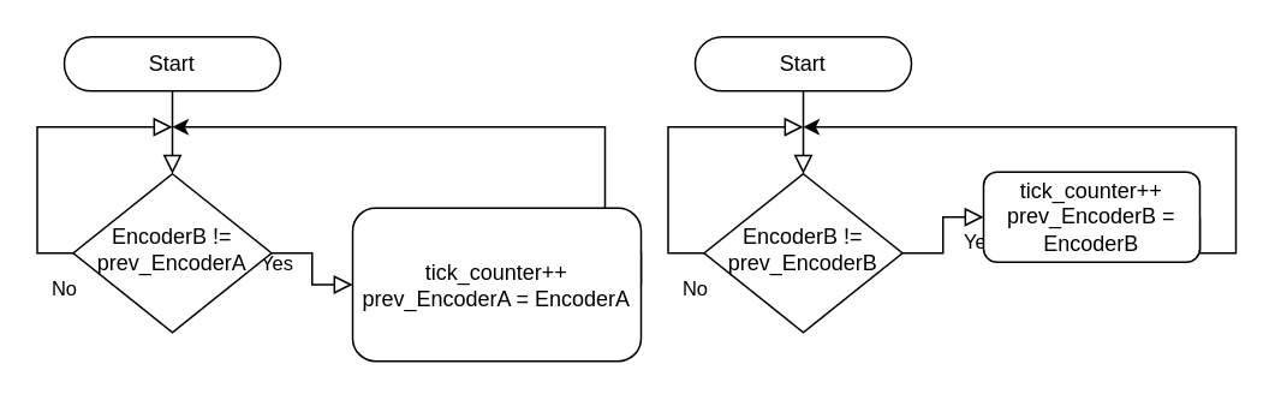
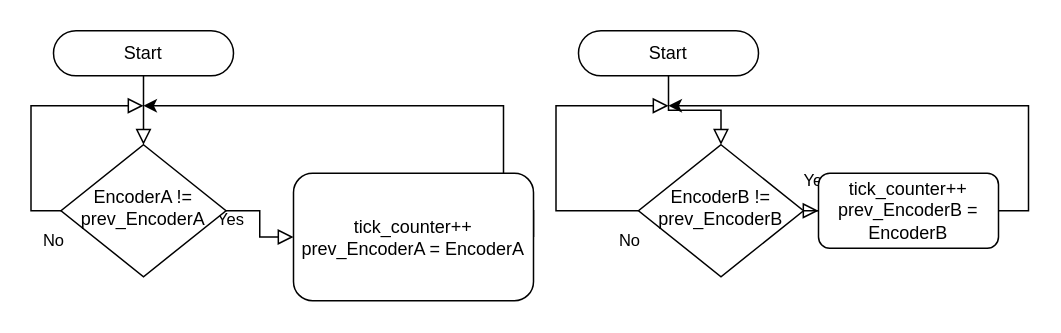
  <mxCell id="0" />
  <mxCell id="1" parent="0" />
  <mxCell id="2" value="" style="rounded=0;html=1;jettySize=auto;orthogonalLoop=1;fontSize=11;endArrow=block;endFill=0;endSize=8;strokeWidth=1;shadow=0;labelBackgroundColor=none;edgeStyle=orthogonalEdgeStyle;entryX=0.5;entryY=0;entryDx=0;entryDy=0;" parent="1" source="3" target="5" edge="1"><mxGeometry relative="1" as="geometry"><mxPoint x="95" y="100" as="targetPoint" /></mxGeometry></mxCell>
  <mxCell id="3" value="Start" style="rounded=1;whiteSpace=wrap;html=1;fontSize=12;glass=0;strokeWidth=1;shadow=0;arcSize=50;" parent="1" vertex="1"><mxGeometry x="35" y="20" width="120" height="30" as="geometry" /></mxCell>
  <mxCell id="4" value="Yes" style="edgeStyle=orthogonalEdgeStyle;rounded=0;html=1;jettySize=auto;orthogonalLoop=1;fontSize=11;endArrow=block;endFill=0;endSize=8;strokeWidth=1;shadow=0;labelBackgroundColor=none;" edge="1" parent="1" source="5" target="7"><mxGeometry x="-0.111" y="-20" relative="1" as="geometry"><mxPoint as="offset" /></mxGeometry></mxCell>
- <mxCell id="5" value="EncoderB != prev_EncoderA" style="rhombus;whiteSpace=wrap;html=1;shadow=0;fontFamily=Helvetica;fontSize=12;align=center;strokeWidth=1;spacing=6;spacingTop=-4;" vertex="1" parent="1"><mxGeometry x="40" y="96" width="110" height="88" as="geometry" /></mxCell>
+ <mxCell id="5" value="EncoderA != prev_EncoderA" style="rhombus;whiteSpace=wrap;html=1;shadow=0;fontFamily=Helvetica;fontSize=12;align=center;strokeWidth=1;spacing=6;spacingTop=-4;" vertex="1" parent="1"><mxGeometry x="40" y="96" width="110" height="88" as="geometry" /></mxCell>
  <mxCell id="6" style="edgeStyle=orthogonalEdgeStyle;rounded=0;orthogonalLoop=1;jettySize=auto;html=1;exitX=1;exitY=0.5;exitDx=0;exitDy=0;" edge="1" parent="1" source="7"><mxGeometry relative="1" as="geometry"><mxPoint x="95" y="70" as="targetPoint" /><Array as="points"><mxPoint x="335" y="140" /><mxPoint x="335" y="70" /></Array></mxGeometry></mxCell>
  <mxCell id="7" value="tick_counter++&lt;br&gt;prev_EncoderA = EncoderA" style="rounded=1;whiteSpace=wrap;html=1;fontSize=12;glass=0;strokeWidth=1;shadow=0;" vertex="1" parent="1"><mxGeometry x="195" y="115" width="160" height="85" as="geometry" /></mxCell>
  <mxCell id="8" value="No" style="rounded=0;html=1;jettySize=auto;orthogonalLoop=1;fontSize=11;endArrow=block;endFill=0;endSize=8;strokeWidth=1;shadow=0;labelBackgroundColor=none;edgeStyle=orthogonalEdgeStyle;exitX=0;exitY=0.5;exitDx=0;exitDy=0;" edge="1" parent="1" source="5"><mxGeometry x="-0.939" y="20" relative="1" as="geometry"><mxPoint as="offset" /><mxPoint x="95" y="300" as="sourcePoint" /><mxPoint x="95" y="70" as="targetPoint" /><Array as="points"><mxPoint x="20" y="140" /><mxPoint x="20" y="70" /></Array></mxGeometry></mxCell>
  <mxCell id="9" value="" style="rounded=0;html=1;jettySize=auto;orthogonalLoop=1;fontSize=11;endArrow=block;endFill=0;endSize=8;strokeWidth=1;shadow=0;labelBackgroundColor=none;edgeStyle=orthogonalEdgeStyle;entryX=0.5;entryY=0;entryDx=0;entryDy=0;" edge="1" parent="1" source="10" target="12"><mxGeometry relative="1" as="geometry"><mxPoint x="450" y="90" as="targetPoint" /></mxGeometry></mxCell>
  <mxCell id="10" value="Start" style="rounded=1;whiteSpace=wrap;html=1;fontSize=12;glass=0;strokeWidth=1;shadow=0;arcSize=50;" vertex="1" parent="1"><mxGeometry x="385" y="20" width="120" height="30" as="geometry" /></mxCell>
  <mxCell id="11" value="Yes" style="edgeStyle=orthogonalEdgeStyle;rounded=0;html=1;jettySize=auto;orthogonalLoop=1;fontSize=11;endArrow=block;endFill=0;endSize=8;strokeWidth=1;shadow=0;labelBackgroundColor=none;" edge="1" parent="1" source="12" target="14"><mxGeometry x="-0.111" y="-20" relative="1" as="geometry"><mxPoint as="offset" /></mxGeometry></mxCell>
- <mxCell id="12" value="EncoderB != prev_EncoderB" style="rhombus;whiteSpace=wrap;html=1;shadow=0;fontFamily=Helvetica;fontSize=12;align=center;strokeWidth=1;spacing=6;spacingTop=-4;" vertex="1" parent="1"><mxGeometry x="390" y="96" width="110" height="88" as="geometry" /></mxCell>
+ <mxCell id="12" value="EncoderB != prev_EncoderB" style="rhombus;whiteSpace=wrap;html=1;shadow=0;fontFamily=Helvetica;fontSize=12;align=center;strokeWidth=1;spacing=6;spacingTop=-4;" vertex="1" parent="1"><mxGeometry x="425" y="96" width="110" height="88" as="geometry" /></mxCell>
  <mxCell id="13" style="edgeStyle=orthogonalEdgeStyle;rounded=0;orthogonalLoop=1;jettySize=auto;html=1;exitX=1;exitY=0.5;exitDx=0;exitDy=0;" edge="1" parent="1" source="14"><mxGeometry relative="1" as="geometry"><mxPoint x="445" y="70" as="targetPoint" /><Array as="points"><mxPoint x="685" y="140" /><mxPoint x="685" y="70" /></Array></mxGeometry></mxCell>
- <mxCell id="14" value="tick_counter++&lt;br&gt;prev_EncoderB = EncoderB" style="rounded=1;whiteSpace=wrap;html=1;fontSize=12;glass=0;strokeWidth=1;shadow=0;" vertex="1" parent="1"><mxGeometry x="545" y="95" width="120" height="50" as="geometry" /></mxCell>
+ <mxCell id="14" value="tick_counter++&lt;br&gt;prev_EncoderB = EncoderB" style="rounded=1;whiteSpace=wrap;html=1;fontSize=12;glass=0;strokeWidth=1;shadow=0;" vertex="1" parent="1"><mxGeometry x="545" y="115" width="120" height="50" as="geometry" /></mxCell>
  <mxCell id="15" value="No" style="rounded=0;html=1;jettySize=auto;orthogonalLoop=1;fontSize=11;endArrow=block;endFill=0;endSize=8;strokeWidth=1;shadow=0;labelBackgroundColor=none;edgeStyle=orthogonalEdgeStyle;exitX=0;exitY=0.5;exitDx=0;exitDy=0;" edge="1" parent="1" source="12"><mxGeometry x="-0.939" y="20" relative="1" as="geometry"><mxPoint as="offset" /><mxPoint x="445" y="300" as="sourcePoint" /><mxPoint x="445" y="70" as="targetPoint" /><Array as="points"><mxPoint x="370" y="140" /><mxPoint x="370" y="70" /></Array></mxGeometry></mxCell>
